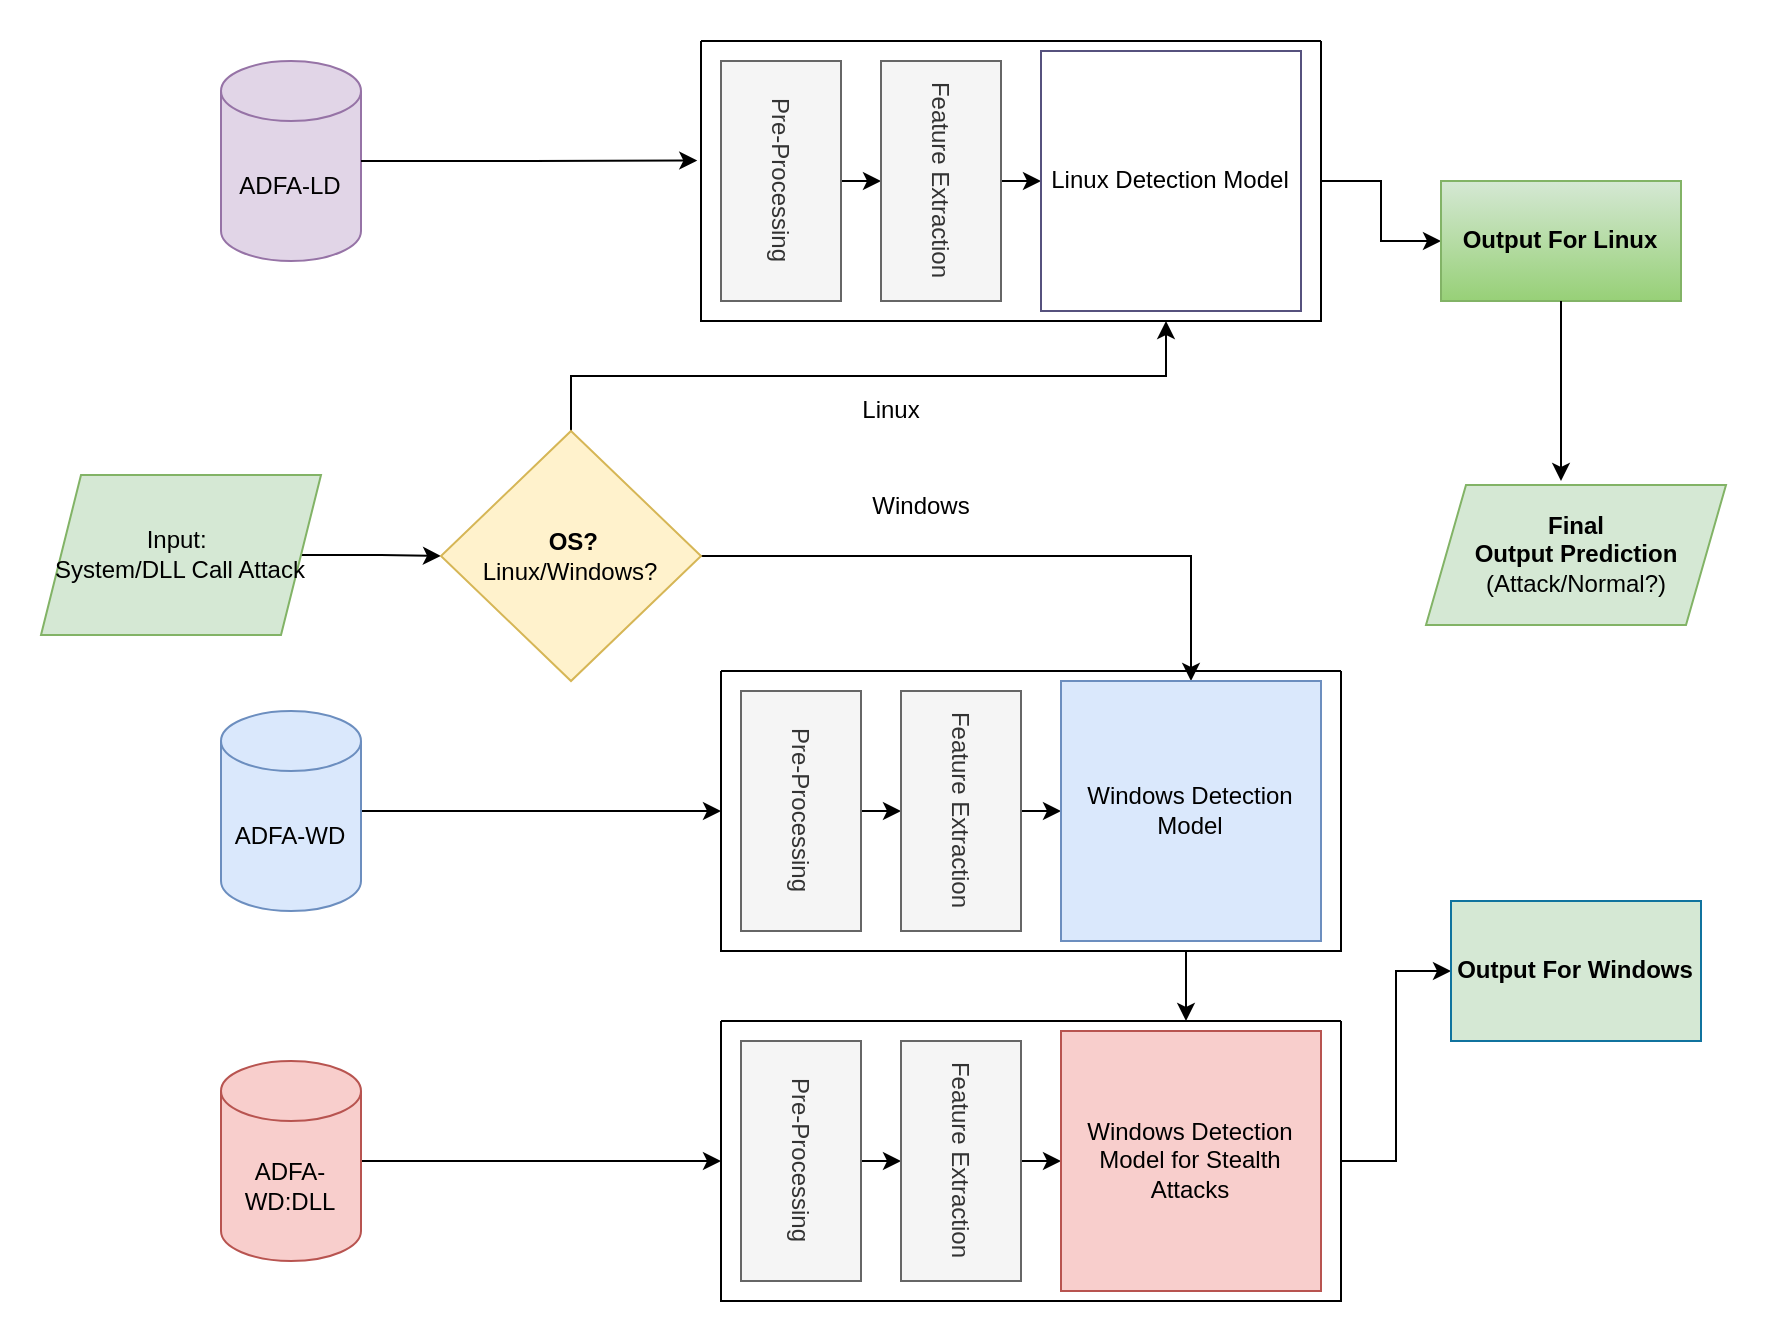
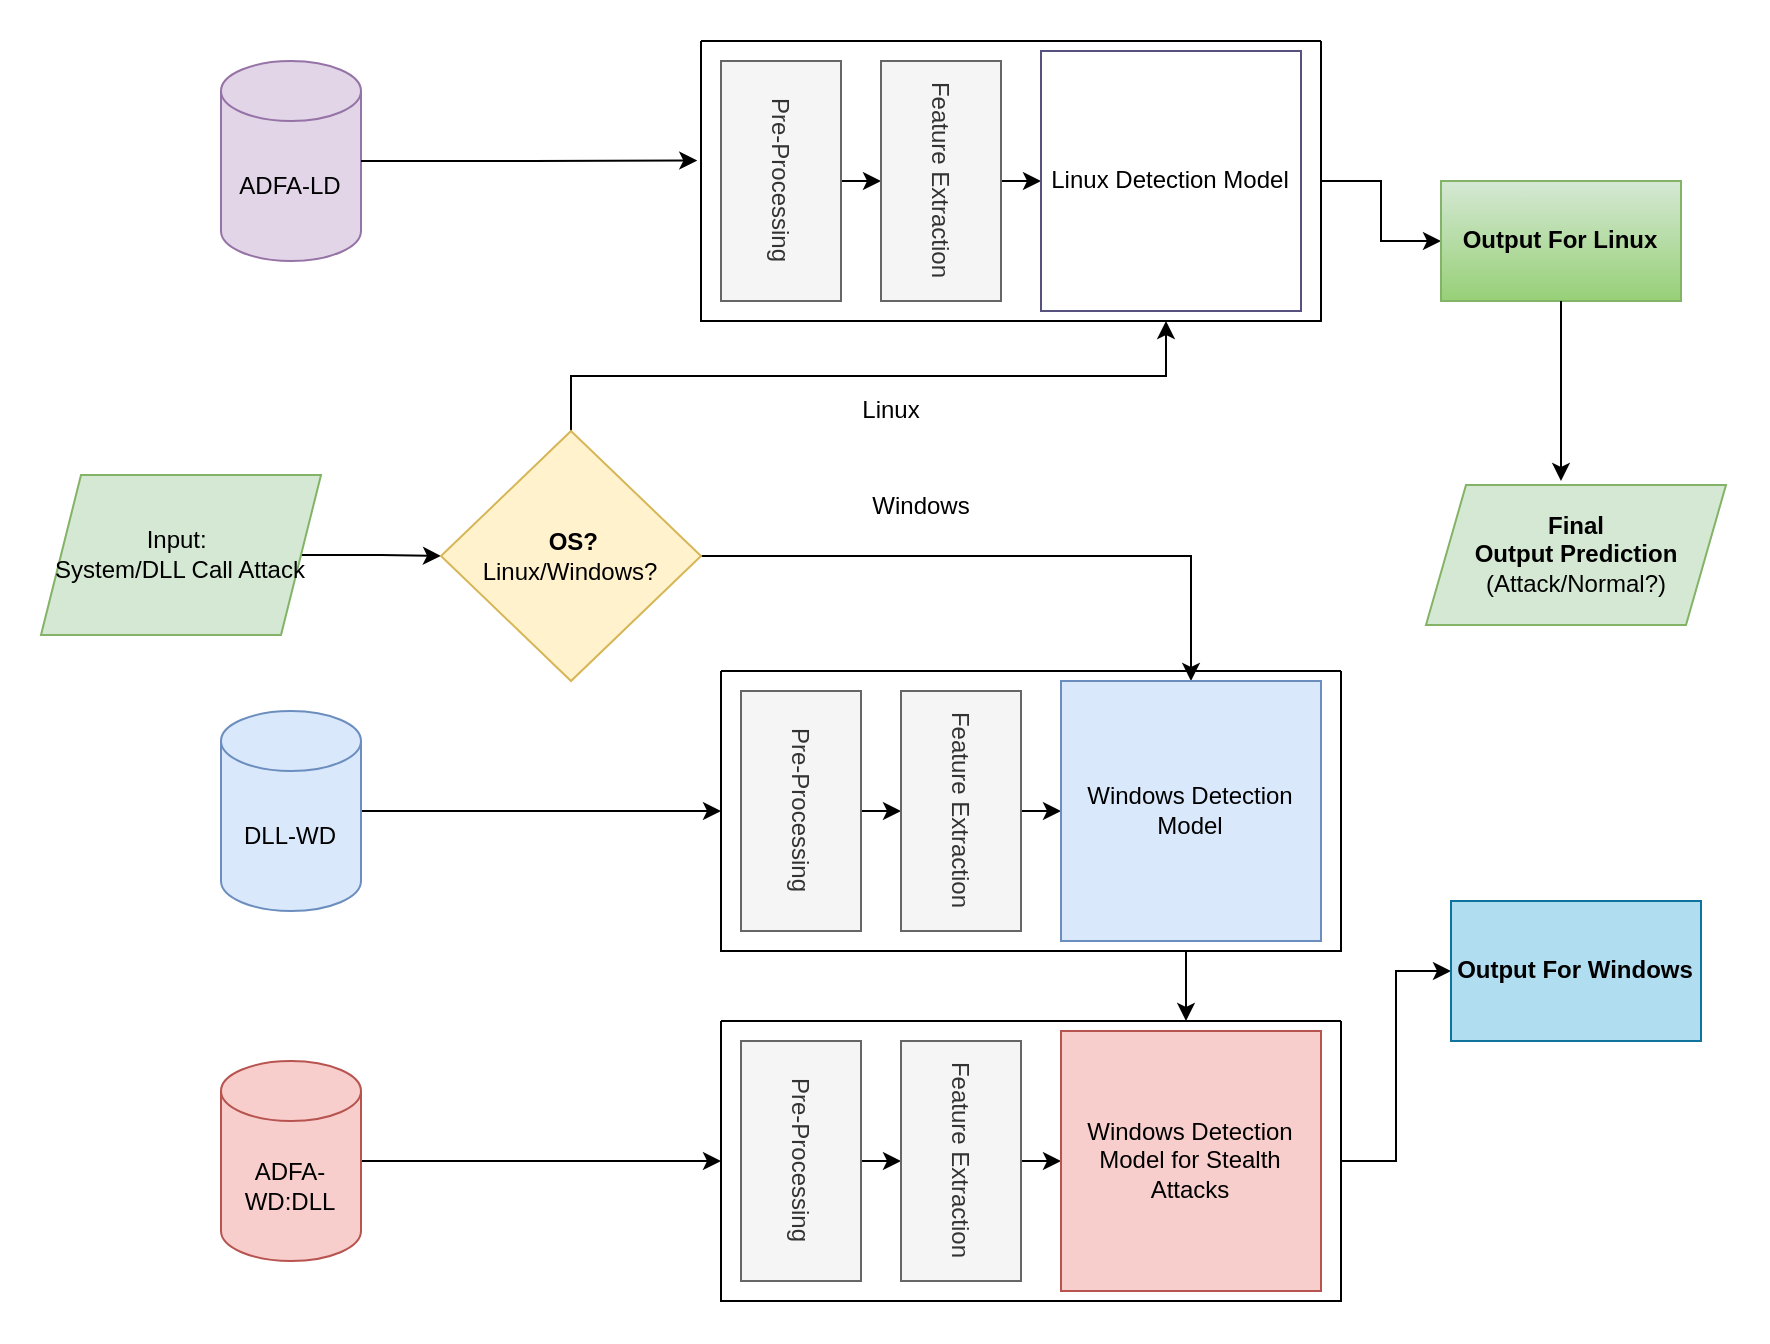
  <mxCell id="0" />
  <mxCell id="1" parent="0" />
  <mxCell id="2" style="edgeStyle=orthogonalEdgeStyle;rounded=0;orthogonalLoop=1;jettySize=auto;html=1;exitX=1;exitY=0.5;exitDx=0;exitDy=0;entryX=0;entryY=0.5;entryDx=0;entryDy=0;" parent="1" source="3" target="6" edge="1"><mxGeometry relative="1" as="geometry"><mxPoint x="200" y="279.824" as="targetPoint" /></mxGeometry></mxCell>
  <mxCell id="3" value="Input:&amp;nbsp;&lt;div&gt;System/DLL Call Attack&lt;/div&gt;" style="shape=parallelogram;perimeter=parallelogramPerimeter;whiteSpace=wrap;html=1;fixedSize=1;fillColor=#d5e8d4;strokeColor=#82b366;" parent="1" vertex="1"><mxGeometry y="237" width="140" height="80" as="geometry" x="20" /></mxCell>
  <mxCell id="4" style="edgeStyle=orthogonalEdgeStyle;rounded=0;orthogonalLoop=1;jettySize=auto;html=1;exitX=1;exitY=0.5;exitDx=0;exitDy=0;entryX=0.5;entryY=0;entryDx=0;entryDy=0;" parent="1" source="6" target="18" edge="1"><mxGeometry relative="1" as="geometry" /></mxCell>
  <mxCell id="5" style="edgeStyle=orthogonalEdgeStyle;rounded=0;orthogonalLoop=1;jettySize=auto;html=1;exitX=0.5;exitY=0;exitDx=0;exitDy=0;entryX=0.75;entryY=1;entryDx=0;entryDy=0;" parent="1" source="6" target="28" edge="1"><mxGeometry relative="1" as="geometry" /></mxCell>
  <mxCell id="6" value="&amp;nbsp;&lt;b&gt;OS?&lt;/b&gt;&lt;div&gt;Linux/Windows?&lt;/div&gt;" style="rhombus;whiteSpace=wrap;html=1;fillColor=#fff2cc;strokeColor=#d6b656;" parent="1" vertex="1"><mxGeometry x="220" y="215" width="130" height="125" as="geometry" /></mxCell>
  <mxCell id="7" value="ADFA-LD" style="shape=cylinder3;whiteSpace=wrap;html=1;boundedLbl=1;backgroundOutline=1;size=15;fillColor=#e1d5e7;strokeColor=#9673a6;" parent="1" vertex="1"><mxGeometry x="110" y="30" width="70" height="100" as="geometry" /></mxCell>
  <mxCell id="8" style="edgeStyle=orthogonalEdgeStyle;rounded=0;orthogonalLoop=1;jettySize=auto;html=1;exitX=1;exitY=0.5;exitDx=0;exitDy=0;exitPerimeter=0;entryX=0;entryY=0.5;entryDx=0;entryDy=0;" parent="1" source="9" target="13" edge="1"><mxGeometry relative="1" as="geometry" /></mxCell>
- <mxCell id="9" value="ADFA-WD" style="shape=cylinder3;whiteSpace=wrap;html=1;boundedLbl=1;backgroundOutline=1;size=15;fillColor=#dae8fc;strokeColor=#6c8ebf;" parent="1" vertex="1"><mxGeometry x="110" y="355" width="70" height="100" as="geometry" /></mxCell>
+ <mxCell id="9" value="DLL-WD" style="shape=cylinder3;whiteSpace=wrap;html=1;boundedLbl=1;backgroundOutline=1;size=15;fillColor=#dae8fc;strokeColor=#6c8ebf;" parent="1" vertex="1"><mxGeometry x="110" y="355" width="70" height="100" as="geometry" /></mxCell>
  <mxCell id="10" style="edgeStyle=orthogonalEdgeStyle;rounded=0;orthogonalLoop=1;jettySize=auto;html=1;exitX=1;exitY=0.5;exitDx=0;exitDy=0;exitPerimeter=0;entryX=0;entryY=0.5;entryDx=0;entryDy=0;" parent="1" source="11" target="21" edge="1"><mxGeometry relative="1" as="geometry" /></mxCell>
  <mxCell id="11" value="ADFA-WD:DLL" style="shape=cylinder3;whiteSpace=wrap;html=1;boundedLbl=1;backgroundOutline=1;size=15;fillColor=#f8cecc;strokeColor=#b85450;" parent="1" vertex="1"><mxGeometry x="110" y="530" width="70" height="100" as="geometry" /></mxCell>
  <mxCell id="12" style="edgeStyle=orthogonalEdgeStyle;rounded=0;orthogonalLoop=1;jettySize=auto;html=1;exitX=0.75;exitY=1;exitDx=0;exitDy=0;entryX=0.75;entryY=0;entryDx=0;entryDy=0;" parent="1" source="13" target="21" edge="1"><mxGeometry relative="1" as="geometry" /></mxCell>
  <mxCell id="13" value="" style="swimlane;startSize=0;swimlaneLine=1;" parent="1" vertex="1"><mxGeometry x="360" y="335" width="310" height="140" as="geometry"><mxRectangle x="440" y="180" width="50" height="40" as="alternateBounds" /></mxGeometry></mxCell>
  <mxCell id="14" style="edgeStyle=orthogonalEdgeStyle;rounded=0;orthogonalLoop=1;jettySize=auto;html=1;exitX=0.5;exitY=0;exitDx=0;exitDy=0;entryX=0.5;entryY=1;entryDx=0;entryDy=0;" parent="13" source="15" target="17" edge="1"><mxGeometry relative="1" as="geometry" /></mxCell>
  <mxCell id="15" value="Pre-Processing" style="rounded=0;whiteSpace=wrap;html=1;rotation=90;fillColor=#f5f5f5;fontColor=#333333;strokeColor=#666666;" parent="13" vertex="1"><mxGeometry x="-20" y="40" width="120" height="60" as="geometry" /></mxCell>
  <mxCell id="16" style="edgeStyle=orthogonalEdgeStyle;rounded=0;orthogonalLoop=1;jettySize=auto;html=1;exitX=0.5;exitY=0;exitDx=0;exitDy=0;entryX=0;entryY=0.5;entryDx=0;entryDy=0;" parent="13" source="17" target="18" edge="1"><mxGeometry relative="1" as="geometry" /></mxCell>
  <mxCell id="17" value="Feature Extraction" style="rounded=0;whiteSpace=wrap;html=1;rotation=90;fillColor=#f5f5f5;fontColor=#333333;strokeColor=#666666;" parent="13" vertex="1"><mxGeometry x="60" y="40" width="120" height="60" as="geometry" /></mxCell>
  <mxCell id="18" value="Windows Detection Model" style="rounded=0;whiteSpace=wrap;html=1;rotation=0;fillColor=#dae8fc;strokeColor=#6c8ebf;" parent="13" vertex="1"><mxGeometry x="170" y="5" width="130" height="130" as="geometry" /></mxCell>
  <mxCell id="19" value="&lt;b&gt;&amp;nbsp;Final&amp;nbsp;&lt;/b&gt;&lt;div&gt;&lt;b&gt;Output Prediction&lt;/b&gt;&lt;div&gt;(Attack/Normal?)&lt;/div&gt;&lt;/div&gt;" style="shape=parallelogram;perimeter=parallelogramPerimeter;whiteSpace=wrap;html=1;fixedSize=1;fillColor=#d5e8d4;strokeColor=#82b366;" parent="1" vertex="1"><mxGeometry x="712.5" y="242" width="150" height="70" as="geometry" /></mxCell>
  <mxCell id="20" style="edgeStyle=orthogonalEdgeStyle;rounded=0;orthogonalLoop=1;jettySize=auto;html=1;exitX=1;exitY=0.5;exitDx=0;exitDy=0;entryX=0;entryY=0.5;entryDx=0;entryDy=0;" parent="1" source="21" target="38" edge="1"><mxGeometry relative="1" as="geometry" /></mxCell>
  <mxCell id="21" value="" style="swimlane;startSize=0;" parent="1" vertex="1"><mxGeometry x="360" y="510" width="310" height="140" as="geometry"><mxRectangle x="440" y="180" width="50" height="40" as="alternateBounds" /></mxGeometry></mxCell>
  <mxCell id="22" style="edgeStyle=orthogonalEdgeStyle;rounded=0;orthogonalLoop=1;jettySize=auto;html=1;exitX=0.5;exitY=0;exitDx=0;exitDy=0;entryX=0.5;entryY=1;entryDx=0;entryDy=0;" parent="21" source="23" target="25" edge="1"><mxGeometry relative="1" as="geometry" /></mxCell>
  <mxCell id="23" value="Pre-Processing" style="rounded=0;whiteSpace=wrap;html=1;rotation=90;fillColor=#f5f5f5;fontColor=#333333;strokeColor=#666666;" parent="21" vertex="1"><mxGeometry x="-20" y="40" width="120" height="60" as="geometry" /></mxCell>
  <mxCell id="24" style="edgeStyle=orthogonalEdgeStyle;rounded=0;orthogonalLoop=1;jettySize=auto;html=1;exitX=0.5;exitY=0;exitDx=0;exitDy=0;entryX=0;entryY=0.5;entryDx=0;entryDy=0;" parent="21" source="25" target="26" edge="1"><mxGeometry relative="1" as="geometry" /></mxCell>
  <mxCell id="25" value="Feature Extraction" style="rounded=0;whiteSpace=wrap;html=1;rotation=90;fillColor=#f5f5f5;fontColor=#333333;strokeColor=#666666;" parent="21" vertex="1"><mxGeometry x="60" y="40" width="120" height="60" as="geometry" /></mxCell>
  <mxCell id="26" value="Windows Detection Model for Stealth Attacks" style="rounded=0;whiteSpace=wrap;html=1;rotation=0;fillColor=#f8cecc;strokeColor=#b85450;" parent="21" vertex="1"><mxGeometry x="170" y="5" width="130" height="130" as="geometry" /></mxCell>
  <mxCell id="27" style="edgeStyle=orthogonalEdgeStyle;rounded=0;orthogonalLoop=1;jettySize=auto;html=1;exitX=1;exitY=0.5;exitDx=0;exitDy=0;entryX=0;entryY=0.5;entryDx=0;entryDy=0;" parent="1" source="28" target="37" edge="1"><mxGeometry relative="1" as="geometry" /></mxCell>
  <mxCell id="28" value="" style="swimlane;startSize=0;" parent="1" vertex="1"><mxGeometry x="350" y="20" width="310" height="140" as="geometry"><mxRectangle x="440" y="180" width="50" height="40" as="alternateBounds" /></mxGeometry></mxCell>
  <mxCell id="29" style="edgeStyle=orthogonalEdgeStyle;rounded=0;orthogonalLoop=1;jettySize=auto;html=1;exitX=0.5;exitY=0;exitDx=0;exitDy=0;entryX=0.5;entryY=1;entryDx=0;entryDy=0;" parent="28" source="30" target="32" edge="1"><mxGeometry relative="1" as="geometry" /></mxCell>
  <mxCell id="30" value="Pre-Processing" style="rounded=0;whiteSpace=wrap;html=1;rotation=90;fillColor=#f5f5f5;fontColor=#333333;strokeColor=#666666;" parent="28" vertex="1"><mxGeometry x="-20" y="40" width="120" height="60" as="geometry" /></mxCell>
  <mxCell id="31" style="edgeStyle=orthogonalEdgeStyle;rounded=0;orthogonalLoop=1;jettySize=auto;html=1;exitX=0.5;exitY=0;exitDx=0;exitDy=0;entryX=0;entryY=0.5;entryDx=0;entryDy=0;" parent="28" source="32" target="33" edge="1"><mxGeometry relative="1" as="geometry" /></mxCell>
  <mxCell id="32" value="Feature Extraction" style="rounded=0;whiteSpace=wrap;html=1;rotation=90;fillColor=#f5f5f5;fontColor=#333333;strokeColor=#666666;" parent="28" vertex="1"><mxGeometry x="60" y="40" width="120" height="60" as="geometry" /></mxCell>
  <mxCell id="33" value="Linux Detection Model" style="rounded=0;whiteSpace=wrap;html=1;rotation=0;fillColor=#ffffff;strokeColor=#56517e;" parent="28" vertex="1"><mxGeometry x="170" y="5" width="130" height="130" as="geometry" /></mxCell>
  <mxCell id="34" value="Windows" style="text;html=1;align=center;verticalAlign=middle;resizable=0;points=[];autosize=1;strokeColor=none;fillColor=none;" parent="1" vertex="1"><mxGeometry x="425" y="238" width="70" height="30" as="geometry" /></mxCell>
  <mxCell id="35" style="edgeStyle=orthogonalEdgeStyle;rounded=0;orthogonalLoop=1;jettySize=auto;html=1;exitX=1;exitY=0.5;exitDx=0;exitDy=0;exitPerimeter=0;entryX=-0.006;entryY=0.427;entryDx=0;entryDy=0;entryPerimeter=0;" parent="1" source="7" target="28" edge="1"><mxGeometry relative="1" as="geometry" /></mxCell>
  <mxCell id="36" value="Linux" style="text;html=1;align=center;verticalAlign=middle;resizable=0;points=[];autosize=1;strokeColor=none;fillColor=none;" parent="1" vertex="1"><mxGeometry x="420" y="190" width="50" height="30" as="geometry" /></mxCell>
  <mxCell id="37" value="Output For Linux" style="rounded=0;whiteSpace=wrap;html=1;fontStyle=1;fillColor=#d5e8d4;gradientColor=#97d077;strokeColor=#82b366;" parent="1" vertex="1"><mxGeometry x="720" y="90" width="120" height="60" as="geometry" /></mxCell>
- <mxCell id="38" value="Output For Windows" style="rounded=0;whiteSpace=wrap;html=1;fontStyle=1;fillColor=#d5e8d4;strokeColor=#10739e;" parent="1" vertex="1"><mxGeometry x="725" y="450" width="125" height="70" as="geometry" /></mxCell>
+ <mxCell id="38" value="Output For Windows" style="rounded=0;whiteSpace=wrap;html=1;fontStyle=1;fillColor=#b1ddf0;strokeColor=#10739e;" parent="1" vertex="1"><mxGeometry x="725" y="450" width="125" height="70" as="geometry" /></mxCell>
  <mxCell id="39" style="edgeStyle=orthogonalEdgeStyle;rounded=0;orthogonalLoop=1;jettySize=auto;html=1;exitX=0.5;exitY=1;exitDx=0;exitDy=0;" parent="1" source="37" edge="1"><mxGeometry relative="1" as="geometry"><mxPoint x="780" y="240" as="targetPoint" /></mxGeometry></mxCell>
